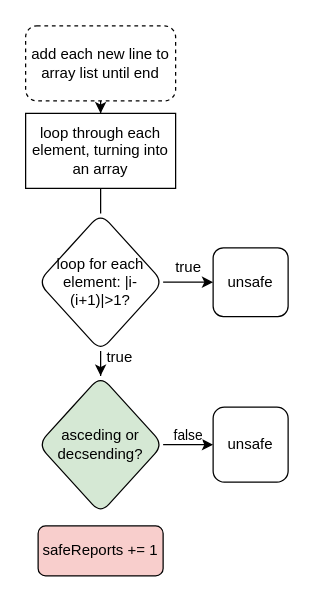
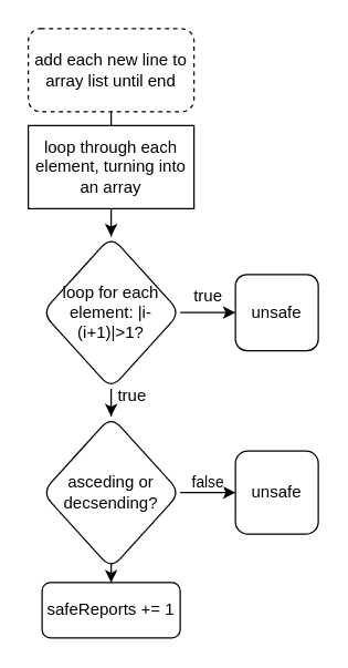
  <mxCell id="0" />
  <mxCell id="1" parent="0" />
- <mxCell id="2" value="" style="edgeStyle=orthogonalEdgeStyle;rounded=0;orthogonalLoop=1;jettySize=auto;html=1;" edge="1" parent="1" source="3" target="5"><mxGeometry relative="1" as="geometry" /></mxCell>
+ <mxCell id="2" value="" style="edgeStyle=orthogonalEdgeStyle;rounded=0;orthogonalLoop=1;jettySize=auto;html=1;endArrow=none;" edge="1" parent="1" source="3" target="5"><mxGeometry relative="1" as="geometry" /></mxCell>
  <mxCell id="3" value="add each new line to array list until end" style="rounded=1;whiteSpace=wrap;html=1;dashed=1;" vertex="1" parent="1"><mxGeometry x="20" y="20" width="120" height="60" as="geometry" /></mxCell>
- <mxCell id="4" value="" style="edgeStyle=orthogonalEdgeStyle;rounded=0;orthogonalLoop=1;jettySize=auto;html=1;endArrow=none;" edge="1" parent="1" source="5" target="8"><mxGeometry relative="1" as="geometry" /></mxCell>
+ <mxCell id="4" value="" style="edgeStyle=orthogonalEdgeStyle;rounded=0;orthogonalLoop=1;jettySize=auto;html=1;" edge="1" parent="1" source="5" target="8"><mxGeometry relative="1" as="geometry" /></mxCell>
  <mxCell id="5" value="loop through each element, turning into an array" style="whiteSpace=wrap;html=1;rounded=0;" vertex="1" parent="1"><mxGeometry x="20" y="90" width="120" height="60" as="geometry" /></mxCell>
  <mxCell id="6" value="" style="edgeStyle=orthogonalEdgeStyle;rounded=0;orthogonalLoop=1;jettySize=auto;html=1;" edge="1" parent="1" source="8" target="9"><mxGeometry relative="1" as="geometry" /></mxCell>
  <mxCell id="7" value="" style="edgeStyle=orthogonalEdgeStyle;rounded=0;orthogonalLoop=1;jettySize=auto;html=1;" edge="1" parent="1" source="8" target="14"><mxGeometry relative="1" as="geometry" /></mxCell>
  <mxCell id="8" value="loop for each element: |i-(i+1)|&amp;gt;1?" style="rhombus;whiteSpace=wrap;html=1;rounded=1;" vertex="1" parent="1"><mxGeometry x="30" y="170" width="100" height="110" as="geometry" /></mxCell>
  <mxCell id="9" value="unsafe" style="whiteSpace=wrap;html=1;rounded=1;" vertex="1" parent="1"><mxGeometry x="170" y="197.5" width="60" height="55" as="geometry" /></mxCell>
  <mxCell id="10" value="true" style="text;html=1;align=center;verticalAlign=middle;resizable=0;points=[];autosize=1;strokeColor=none;fillColor=none;" vertex="1" parent="1"><mxGeometry x="130" y="198" width="40" height="30" as="geometry" /></mxCell>
  <mxCell id="11" value="" style="edgeStyle=orthogonalEdgeStyle;rounded=0;orthogonalLoop=1;jettySize=auto;html=1;" edge="1" parent="1" source="14" target="15"><mxGeometry relative="1" as="geometry" /></mxCell>
  <mxCell id="12" value="false" style="edgeLabel;html=1;align=center;verticalAlign=middle;resizable=0;points=[];" vertex="1" connectable="0" parent="11"><mxGeometry x="-0.05" y="8" relative="1" as="geometry"><mxPoint as="offset" /></mxGeometry></mxCell>
- <mxCell id="14" value="asceding or decsending?" style="rhombus;whiteSpace=wrap;html=1;rounded=1;fillColor=#d5e8d4;" vertex="1" parent="1"><mxGeometry x="30" y="300" width="100" height="110" as="geometry" /></mxCell>
+ <mxCell id="13" value="" style="edgeStyle=orthogonalEdgeStyle;rounded=0;orthogonalLoop=1;jettySize=auto;html=1;" edge="1" parent="1" source="14" target="17"><mxGeometry relative="1" as="geometry" /></mxCell>
+ <mxCell id="14" value="asceding or decsending?" style="rhombus;whiteSpace=wrap;html=1;rounded=1;" vertex="1" parent="1"><mxGeometry x="30" y="300" width="100" height="110" as="geometry" /></mxCell>
  <mxCell id="15" value="unsafe" style="rounded=1;whiteSpace=wrap;html=1;" vertex="1" parent="1"><mxGeometry x="170" y="325" width="60" height="60" as="geometry" /></mxCell>
  <mxCell id="16" value="true" style="text;html=1;align=center;verticalAlign=middle;resizable=0;points=[];autosize=1;strokeColor=none;fillColor=none;" vertex="1" parent="1"><mxGeometry x="75" y="270" width="40" height="30" as="geometry" /></mxCell>
- <mxCell id="17" value="safeReports += 1" style="whiteSpace=wrap;html=1;rounded=1;fillColor=#f8cecc;" vertex="1" parent="1"><mxGeometry x="30" y="420" width="100" height="40" as="geometry" /></mxCell>
+ <mxCell id="17" value="safeReports += 1" style="whiteSpace=wrap;html=1;rounded=1;" vertex="1" parent="1"><mxGeometry x="30" y="420" width="100" height="40" as="geometry" /></mxCell>
